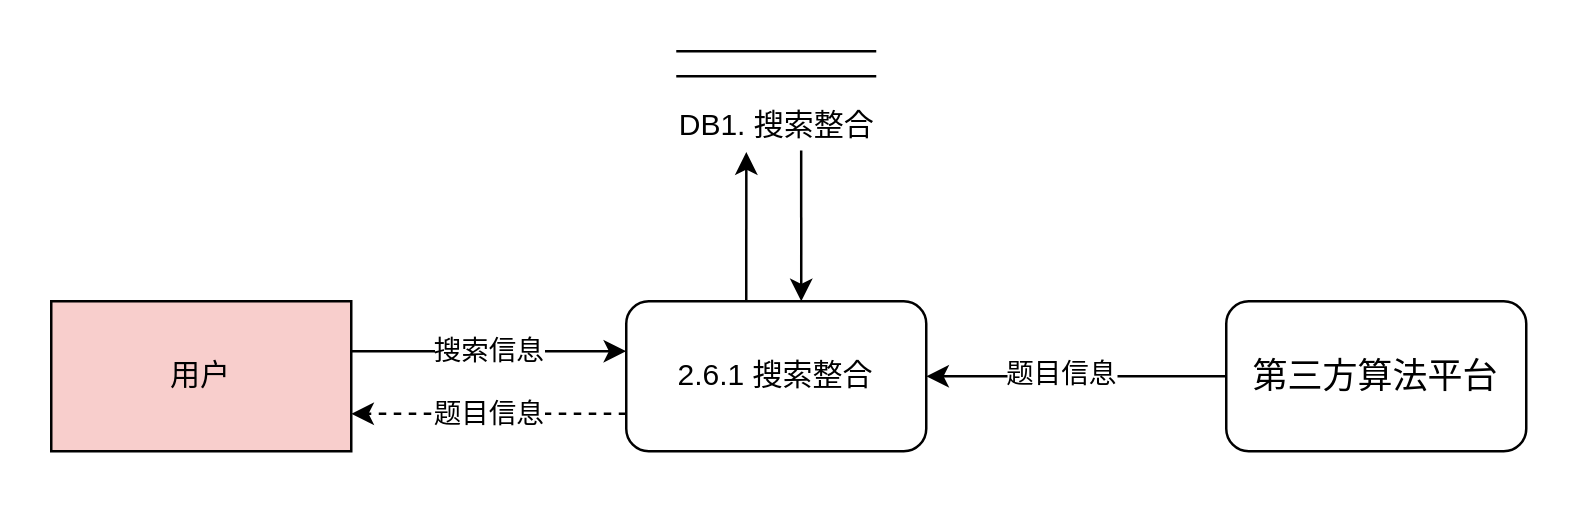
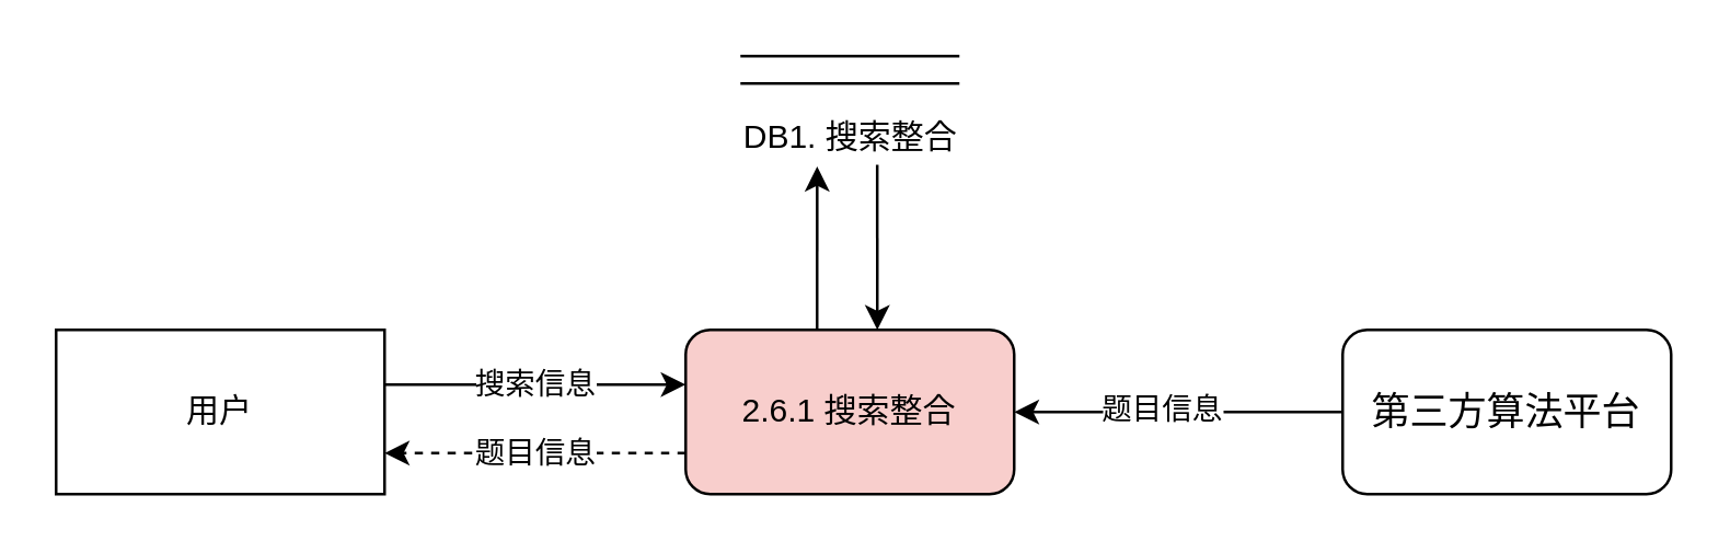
  <mxCell id="0" />
  <mxCell id="1" parent="0" />
- <mxCell id="2" value="用户" style="rounded=0;whiteSpace=wrap;html=1;fillColor=#f8cecc;" parent="1" vertex="1"><mxGeometry x="20" y="120" width="120" height="60" as="geometry" /></mxCell>
+ <mxCell id="2" value="用户" style="rounded=0;whiteSpace=wrap;html=1;" parent="1" vertex="1"><mxGeometry x="20" y="120" width="120" height="60" as="geometry" /></mxCell>
  <mxCell id="3" value="搜索信息" style="endArrow=classic;html=1;rounded=0;entryX=0;entryY=0.5;entryDx=0;entryDy=0;" parent="1" edge="1"><mxGeometry width="50" height="50" relative="1" as="geometry"><mxPoint x="140" y="140" as="sourcePoint" /><mxPoint x="250" y="140" as="targetPoint" /></mxGeometry></mxCell>
- <mxCell id="4" value="2.6.1 搜索整合" style="rounded=1;whiteSpace=wrap;html=1;" parent="1" vertex="1"><mxGeometry x="250" y="120" width="120" height="60" as="geometry" /></mxCell>
+ <mxCell id="4" value="2.6.1 搜索整合" style="rounded=1;whiteSpace=wrap;html=1;fillColor=#f8cecc;" parent="1" vertex="1"><mxGeometry x="250" y="120" width="120" height="60" as="geometry" /></mxCell>
  <mxCell id="5" value="" style="group" parent="1" vertex="1" connectable="0"><mxGeometry x="262.5" y="20" width="95" height="40" as="geometry" /></mxCell>
  <mxCell id="6" value="" style="group" parent="5" vertex="1" connectable="0"><mxGeometry x="7.5" width="80" height="10" as="geometry" /></mxCell>
  <mxCell id="7" value="" style="endArrow=none;html=1;rounded=0;" parent="6" edge="1"><mxGeometry width="50" height="50" relative="1" as="geometry"><mxPoint as="sourcePoint" /><mxPoint x="80" as="targetPoint" /></mxGeometry></mxCell>
  <mxCell id="8" value="" style="endArrow=none;html=1;rounded=0;" parent="6" edge="1"><mxGeometry width="50" height="50" relative="1" as="geometry"><mxPoint y="10" as="sourcePoint" /><mxPoint x="80" y="10" as="targetPoint" /></mxGeometry></mxCell>
  <mxCell id="9" value="DB1. 搜索整合" style="text;html=1;strokeColor=none;fillColor=none;align=center;verticalAlign=middle;whiteSpace=wrap;rounded=0;" parent="5" vertex="1"><mxGeometry y="20" width="95" height="20" as="geometry" /></mxCell>
  <mxCell id="10" value="" style="endArrow=classic;html=1;rounded=0;entryX=0.374;entryY=1.017;entryDx=0;entryDy=0;entryPerimeter=0;" parent="1" target="9" edge="1"><mxGeometry width="50" height="50" relative="1" as="geometry"><mxPoint x="298" y="120" as="sourcePoint" /><mxPoint x="300" y="70" as="targetPoint" /></mxGeometry></mxCell>
  <mxCell id="11" value="" style="endArrow=classic;html=1;rounded=0;exitX=0.605;exitY=0.983;exitDx=0;exitDy=0;exitPerimeter=0;" parent="1" source="9" edge="1"><mxGeometry width="50" height="50" relative="1" as="geometry"><mxPoint x="329" y="65" as="sourcePoint" /><mxPoint x="320" y="120" as="targetPoint" /></mxGeometry></mxCell>
  <mxCell id="12" value="题目信息" style="endArrow=classic;html=1;rounded=0;entryX=1;entryY=0.75;entryDx=0;entryDy=0;exitX=0;exitY=0.75;exitDx=0;exitDy=0;dashed=1;" parent="1" source="4" target="2" edge="1"><mxGeometry width="50" height="50" relative="1" as="geometry"><mxPoint x="180" y="240" as="sourcePoint" /><mxPoint x="230" y="190" as="targetPoint" /></mxGeometry></mxCell>
  <mxCell id="13" value="&lt;span style=&quot;font-size: 14px&quot;&gt;第三方算法平台&lt;/span&gt;" style="whiteSpace=wrap;html=1;rounded=1;" parent="1" vertex="1"><mxGeometry x="490" y="120" width="120" height="60" as="geometry" /></mxCell>
  <mxCell id="14" style="edgeStyle=orthogonalEdgeStyle;rounded=0;orthogonalLoop=1;jettySize=auto;html=1;exitX=0;exitY=0.5;exitDx=0;exitDy=0;" parent="1" source="13" edge="1"><mxGeometry relative="1" as="geometry"><mxPoint x="584.46" y="230" as="sourcePoint" /><mxPoint x="370" y="150" as="targetPoint" /></mxGeometry></mxCell>
  <mxCell id="15" value="题目信息" style="edgeLabel;html=1;align=center;verticalAlign=middle;resizable=0;points=[];" parent="14" vertex="1" connectable="0"><mxGeometry x="0.12" y="-2" relative="1" as="geometry"><mxPoint as="offset" /></mxGeometry></mxCell>
